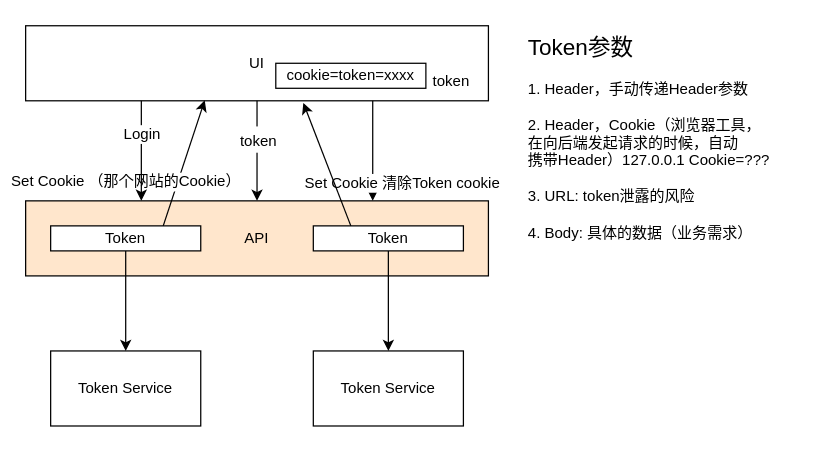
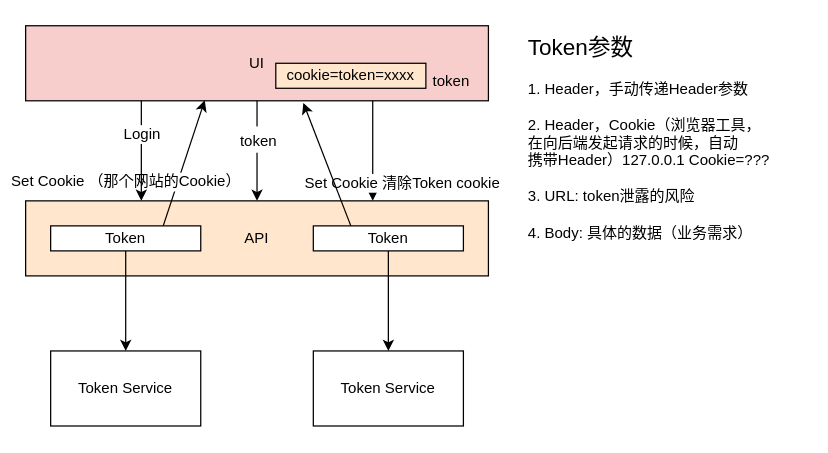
  <mxCell id="0" />
  <mxCell id="1" parent="0" />
- <mxCell id="2" value="UI" style="rounded=0;whiteSpace=wrap;html=1;" vertex="1" parent="1"><mxGeometry x="20" y="20" width="370" height="60" as="geometry" /></mxCell>
+ <mxCell id="2" value="UI" style="rounded=0;whiteSpace=wrap;html=1;fillColor=#f8cecc;" vertex="1" parent="1"><mxGeometry x="20" y="20" width="370" height="60" as="geometry" /></mxCell>
  <mxCell id="3" value="API" style="rounded=0;whiteSpace=wrap;html=1;fillColor=#ffe6cc;" vertex="1" parent="1"><mxGeometry x="20" y="160" width="370" height="60" as="geometry" /></mxCell>
  <mxCell id="4" value="token&lt;br&gt;" style="text;html=1;align=center;verticalAlign=middle;resizable=0;points=[];autosize=1;strokeColor=none;fillColor=none;" vertex="1" parent="1"><mxGeometry x="335" y="50" width="50" height="30" as="geometry" /></mxCell>
  <mxCell id="5" value="&lt;font style=&quot;font-size: 18px;&quot;&gt;Token参数&lt;/font&gt;&lt;br&gt;&lt;br&gt;1. Header，手动传递Header参数&lt;br&gt;&lt;br&gt;2. Header，Cookie（浏览器工具，&lt;br&gt;在向后端发起请求的时候，自动&lt;br&gt;携带Header）127.0.0.1 Cookie=???&lt;br&gt;&lt;br&gt;3. URL: token泄露的风险&lt;br&gt;&lt;br&gt;4. Body: 具体的数据（业务需求）" style="text;html=1;align=left;verticalAlign=middle;resizable=0;points=[];autosize=1;strokeColor=none;fillColor=none;" vertex="1" parent="1"><mxGeometry x="420" y="20" width="220" height="180" as="geometry" /></mxCell>
  <mxCell id="6" value="" style="endArrow=classic;html=1;fontSize=18;entryX=0.5;entryY=0;entryDx=0;entryDy=0;exitX=0.5;exitY=1;exitDx=0;exitDy=0;" edge="1" parent="1" source="2" target="3"><mxGeometry width="50" height="50" relative="1" as="geometry"><mxPoint x="170" y="150" as="sourcePoint" /><mxPoint x="220" y="100" as="targetPoint" /></mxGeometry></mxCell>
  <mxCell id="7" value="&lt;font style=&quot;font-size: 12px;&quot;&gt;token&lt;/font&gt;" style="edgeLabel;html=1;align=center;verticalAlign=middle;resizable=0;points=[];fontSize=18;" vertex="1" connectable="0" parent="6"><mxGeometry x="-0.45" y="2" relative="1" as="geometry"><mxPoint x="-2" y="8" as="offset" /></mxGeometry></mxCell>
  <mxCell id="8" value="Token" style="rounded=0;whiteSpace=wrap;html=1;fontSize=12;" vertex="1" parent="1"><mxGeometry x="40" y="180" width="120" height="20" as="geometry" /></mxCell>
  <mxCell id="9" value="Token Service" style="rounded=0;whiteSpace=wrap;html=1;fontSize=12;" vertex="1" parent="1"><mxGeometry x="40" y="280" width="120" height="60" as="geometry" /></mxCell>
  <mxCell id="10" value="Token" style="rounded=0;whiteSpace=wrap;html=1;fontSize=12;" vertex="1" parent="1"><mxGeometry x="250" y="180" width="120" height="20" as="geometry" /></mxCell>
  <mxCell id="11" value="Token Service" style="rounded=0;whiteSpace=wrap;html=1;fontSize=12;" vertex="1" parent="1"><mxGeometry x="250" y="280" width="120" height="60" as="geometry" /></mxCell>
  <mxCell id="12" value="" style="endArrow=classic;html=1;fontSize=12;exitX=0.5;exitY=1;exitDx=0;exitDy=0;entryX=0.5;entryY=0;entryDx=0;entryDy=0;" edge="1" parent="1" source="10" target="11"><mxGeometry width="50" height="50" relative="1" as="geometry"><mxPoint x="230" y="210" as="sourcePoint" /><mxPoint x="280" y="160" as="targetPoint" /><Array as="points" /></mxGeometry></mxCell>
  <mxCell id="13" value="" style="endArrow=classic;html=1;fontSize=12;exitX=0.5;exitY=1;exitDx=0;exitDy=0;entryX=0.5;entryY=0;entryDx=0;entryDy=0;" edge="1" parent="1" source="8" target="9"><mxGeometry width="50" height="50" relative="1" as="geometry"><mxPoint x="320" y="210" as="sourcePoint" /><mxPoint x="320" y="290" as="targetPoint" /><Array as="points"><mxPoint x="100" y="250" /></Array></mxGeometry></mxCell>
  <mxCell id="14" value="" style="endArrow=classic;html=1;fontSize=12;exitX=0.75;exitY=1;exitDx=0;exitDy=0;entryX=0.75;entryY=0;entryDx=0;entryDy=0;" edge="1" parent="1" source="2" target="3"><mxGeometry width="50" height="50" relative="1" as="geometry"><mxPoint x="230" y="210" as="sourcePoint" /><mxPoint x="280" y="160" as="targetPoint" /></mxGeometry></mxCell>
  <mxCell id="15" value="Set Cookie 清除Token cookie" style="edgeLabel;html=1;align=center;verticalAlign=middle;resizable=0;points=[];fontSize=12;" vertex="1" connectable="0" parent="14"><mxGeometry x="0.458" relative="1" as="geometry"><mxPoint x="23" y="7" as="offset" /></mxGeometry></mxCell>
  <mxCell id="16" value="" style="endArrow=classic;html=1;fontSize=12;exitX=0.75;exitY=0;exitDx=0;exitDy=0;entryX=0.387;entryY=0.994;entryDx=0;entryDy=0;entryPerimeter=0;" edge="1" parent="1" source="8" target="2"><mxGeometry width="50" height="50" relative="1" as="geometry"><mxPoint x="230" y="210" as="sourcePoint" /><mxPoint x="140" y="90" as="targetPoint" /></mxGeometry></mxCell>
  <mxCell id="17" value="Set Cookie （那个网站的Cookie）" style="edgeLabel;html=1;align=center;verticalAlign=middle;resizable=0;points=[];fontSize=12;" vertex="1" connectable="0" parent="16"><mxGeometry x="-0.296" y="1" relative="1" as="geometry"><mxPoint x="-41" as="offset" /></mxGeometry></mxCell>
  <mxCell id="18" value="" style="endArrow=classic;html=1;fontSize=12;exitX=0.25;exitY=0;exitDx=0;exitDy=0;entryX=0.6;entryY=1.028;entryDx=0;entryDy=0;entryPerimeter=0;" edge="1" parent="1" source="10" target="2"><mxGeometry width="50" height="50" relative="1" as="geometry"><mxPoint x="220" y="290" as="sourcePoint" /><mxPoint x="270" y="240" as="targetPoint" /></mxGeometry></mxCell>
  <mxCell id="19" value="" style="endArrow=classic;html=1;fontSize=12;exitX=0.25;exitY=1;exitDx=0;exitDy=0;entryX=0.25;entryY=0;entryDx=0;entryDy=0;" edge="1" parent="1" source="2" target="3"><mxGeometry width="50" height="50" relative="1" as="geometry"><mxPoint x="230" y="210" as="sourcePoint" /><mxPoint x="280" y="160" as="targetPoint" /></mxGeometry></mxCell>
  <mxCell id="20" value="Login" style="edgeLabel;html=1;align=center;verticalAlign=middle;resizable=0;points=[];fontSize=12;" vertex="1" connectable="0" parent="19"><mxGeometry x="-0.342" relative="1" as="geometry"><mxPoint as="offset" /></mxGeometry></mxCell>
- <mxCell id="21" value="cookie=token=xxxx" style="rounded=0;whiteSpace=wrap;html=1;fontSize=12;" vertex="1" parent="1"><mxGeometry x="220" y="50" width="120" height="20" as="geometry" /></mxCell>
+ <mxCell id="21" value="cookie=token=xxxx" style="rounded=0;whiteSpace=wrap;html=1;fontSize=12;fillColor=#ffe6cc;" vertex="1" parent="1"><mxGeometry x="220" y="50" width="120" height="20" as="geometry" /></mxCell>
